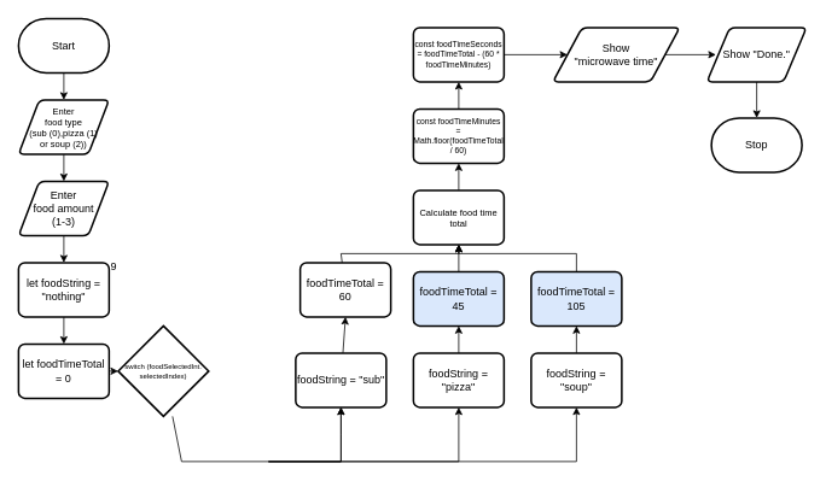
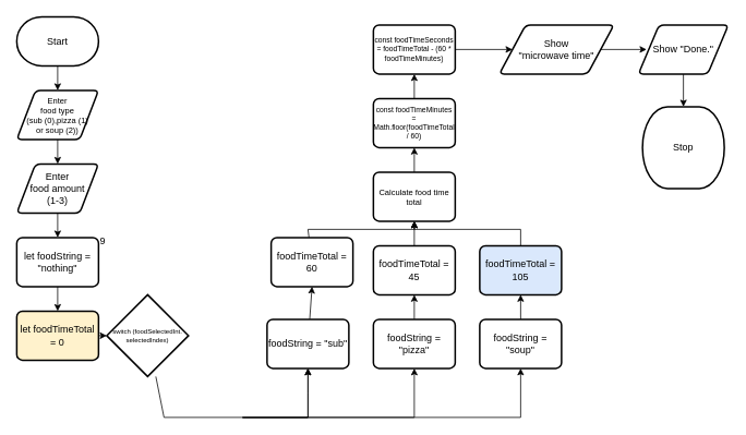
  <mxCell id="0" />
  <mxCell id="1" parent="0" />
  <mxCell id="2" style="edgeStyle=none;html=1;entryX=0.5;entryY=0;entryDx=0;entryDy=0;" parent="1" target="4" edge="1"><mxGeometry relative="1" as="geometry"><mxPoint x="70" y="80" as="sourcePoint" /></mxGeometry></mxCell>
  <mxCell id="3" style="edgeStyle=none;html=1;entryX=0.5;entryY=0;entryDx=0;entryDy=0;" parent="1" source="4" target="18" edge="1"><mxGeometry relative="1" as="geometry" /></mxCell>
  <mxCell id="4" value="Enter&lt;br style=&quot;font-size: 10px;&quot;&gt;food type&lt;br style=&quot;font-size: 10px;&quot;&gt;(sub (0),pizza (1)&lt;br&gt;or soup (2))" style="shape=parallelogram;html=1;strokeWidth=2;perimeter=parallelogramPerimeter;whiteSpace=wrap;rounded=1;arcSize=12;size=0.23;fontSize=10;" parent="1" vertex="1"><mxGeometry x="20" y="110" width="100" height="60" as="geometry" /></mxCell>
  <mxCell id="5" style="edgeStyle=none;html=1;" parent="1" source="6" edge="1"><mxGeometry relative="1" as="geometry"><mxPoint x="70" y="380" as="targetPoint" /></mxGeometry></mxCell>
  <mxCell id="6" value="let foodString = &quot;nothing&quot;" style="rounded=1;whiteSpace=wrap;html=1;absoluteArcSize=1;arcSize=14;strokeWidth=2;" parent="1" vertex="1"><mxGeometry x="20" y="290" width="100" height="60" as="geometry" /></mxCell>
  <mxCell id="7" style="edgeStyle=none;html=1;" edge="1" parent="1" source="8"><mxGeometry relative="1" as="geometry"><mxPoint x="790" y="60" as="targetPoint" /></mxGeometry></mxCell>
  <mxCell id="8" value="Show &lt;br&gt;&quot;microwave time&quot;" style="shape=parallelogram;html=1;strokeWidth=2;perimeter=parallelogramPerimeter;whiteSpace=wrap;rounded=1;arcSize=12;size=0.23;" parent="1" vertex="1"><mxGeometry x="610" y="30" width="140" height="60" as="geometry" /></mxCell>
  <mxCell id="9" style="edgeStyle=none;html=1;entryX=0.5;entryY=0;entryDx=0;entryDy=0;entryPerimeter=0;" edge="1" parent="1" source="10" target="40"><mxGeometry relative="1" as="geometry" /></mxCell>
  <mxCell id="10" value="Show &quot;Done.&quot;" style="shape=parallelogram;html=1;strokeWidth=2;perimeter=parallelogramPerimeter;whiteSpace=wrap;rounded=1;arcSize=12;size=0.23;" parent="1" vertex="1"><mxGeometry x="780" y="30" width="110" height="60" as="geometry" /></mxCell>
  <mxCell id="11" style="edgeStyle=none;html=1;entryX=0.5;entryY=1;entryDx=0;entryDy=0;fontSize=10;rounded=0;" parent="1" target="22" edge="1"><mxGeometry relative="1" as="geometry"><Array as="points"><mxPoint x="376" y="510" /></Array><mxPoint x="296" y="510" as="sourcePoint" /></mxGeometry></mxCell>
  <mxCell id="12" style="edgeStyle=none;rounded=0;html=1;entryX=0.5;entryY=1;entryDx=0;entryDy=0;fontSize=10;" parent="1" target="26" edge="1"><mxGeometry relative="1" as="geometry"><Array as="points"><mxPoint x="506" y="510" /></Array><mxPoint x="296" y="510" as="sourcePoint" /></mxGeometry></mxCell>
  <mxCell id="13" style="edgeStyle=none;rounded=0;html=1;entryX=0.5;entryY=1;entryDx=0;entryDy=0;fontSize=10;" parent="1" target="30" edge="1"><mxGeometry relative="1" as="geometry"><Array as="points"><mxPoint x="636" y="510" /></Array><mxPoint x="296" y="510" as="sourcePoint" /></mxGeometry></mxCell>
  <mxCell id="14" style="edgeStyle=none;html=1;entryX=0.5;entryY=1;entryDx=0;entryDy=0;rounded=0;" edge="1" parent="1" source="15" target="22"><mxGeometry relative="1" as="geometry"><Array as="points"><mxPoint x="200" y="510" /><mxPoint x="376" y="510" /><mxPoint x="376" y="480" /></Array></mxGeometry></mxCell>
  <mxCell id="15" value="switch (foodSelectedInt.&lt;br&gt;selectedIndex)" style="strokeWidth=2;html=1;shape=mxgraph.flowchart.decision;whiteSpace=wrap;fontSize=8;" parent="1" vertex="1"><mxGeometry x="130" y="360" width="100" height="100" as="geometry" /></mxCell>
  <mxCell id="16" value="9" style="text;html=1;align=center;verticalAlign=middle;resizable=0;points=[];autosize=1;strokeColor=none;fillColor=none;fontSize=12;" parent="1" vertex="1"><mxGeometry x="110" y="280" width="30" height="30" as="geometry" /></mxCell>
  <mxCell id="17" style="edgeStyle=none;html=1;entryX=0.5;entryY=0;entryDx=0;entryDy=0;" parent="1" source="18" target="6" edge="1"><mxGeometry relative="1" as="geometry" /></mxCell>
  <mxCell id="18" value="Enter&lt;br&gt;food amount&lt;br&gt;(1-3)" style="shape=parallelogram;html=1;strokeWidth=2;perimeter=parallelogramPerimeter;whiteSpace=wrap;rounded=1;arcSize=12;size=0.23;" parent="1" vertex="1"><mxGeometry x="20" y="200" width="100" height="60" as="geometry" /></mxCell>
  <mxCell id="19" style="edgeStyle=none;html=1;entryX=0;entryY=0.5;entryDx=0;entryDy=0;entryPerimeter=0;" parent="1" source="20" target="15" edge="1"><mxGeometry relative="1" as="geometry" /></mxCell>
- <mxCell id="20" value="let foodTimeTotal = 0" style="rounded=1;whiteSpace=wrap;html=1;absoluteArcSize=1;arcSize=14;strokeWidth=2;" parent="1" vertex="1"><mxGeometry x="20" y="380" width="100" height="60" as="geometry" /></mxCell>
+ <mxCell id="20" value="let foodTimeTotal = 0" style="rounded=1;whiteSpace=wrap;html=1;absoluteArcSize=1;arcSize=14;strokeWidth=2;fillColor=#fff2cc;" parent="1" vertex="1"><mxGeometry x="20" y="380" width="100" height="60" as="geometry" /></mxCell>
  <mxCell id="21" style="edgeStyle=none;html=1;entryX=0.5;entryY=1;entryDx=0;entryDy=0;fontSize=10;" parent="1" source="22" target="24" edge="1"><mxGeometry relative="1" as="geometry" /></mxCell>
  <mxCell id="22" value="foodString = &quot;sub&quot;" style="rounded=1;whiteSpace=wrap;html=1;absoluteArcSize=1;arcSize=14;strokeWidth=2;" parent="1" vertex="1"><mxGeometry x="326" y="390" width="100" height="60" as="geometry" /></mxCell>
  <mxCell id="23" style="edgeStyle=none;rounded=0;html=1;entryX=0.5;entryY=1;entryDx=0;entryDy=0;fontSize=7;" parent="1" source="24" target="34" edge="1"><mxGeometry relative="1" as="geometry"><Array as="points"><mxPoint x="376" y="280" /><mxPoint x="506" y="280" /></Array></mxGeometry></mxCell>
  <mxCell id="24" value="foodTimeTotal = 60" style="rounded=1;whiteSpace=wrap;html=1;absoluteArcSize=1;arcSize=14;strokeWidth=2;" parent="1" vertex="1"><mxGeometry x="331" y="290" width="100" height="60" as="geometry" /></mxCell>
  <mxCell id="25" style="edgeStyle=none;html=1;entryX=0.5;entryY=1;entryDx=0;entryDy=0;fontSize=10;" parent="1" source="26" target="28" edge="1"><mxGeometry relative="1" as="geometry" /></mxCell>
  <mxCell id="26" value="foodString = &quot;pizza&quot;" style="rounded=1;whiteSpace=wrap;html=1;absoluteArcSize=1;arcSize=14;strokeWidth=2;" parent="1" vertex="1"><mxGeometry x="456" y="390" width="100" height="60" as="geometry" /></mxCell>
  <mxCell id="27" style="edgeStyle=none;rounded=0;html=1;entryX=0.5;entryY=1;entryDx=0;entryDy=0;fontSize=7;" parent="1" source="28" target="34" edge="1"><mxGeometry relative="1" as="geometry" /></mxCell>
- <mxCell id="28" value="foodTimeTotal = 45" style="rounded=1;whiteSpace=wrap;html=1;absoluteArcSize=1;arcSize=14;strokeWidth=2;fillColor=#dae8fc;" parent="1" vertex="1"><mxGeometry x="456" y="300" width="100" height="60" as="geometry" /></mxCell>
+ <mxCell id="28" value="foodTimeTotal = 45" style="rounded=1;whiteSpace=wrap;html=1;absoluteArcSize=1;arcSize=14;strokeWidth=2;" parent="1" vertex="1"><mxGeometry x="456" y="300" width="100" height="60" as="geometry" /></mxCell>
  <mxCell id="29" style="edgeStyle=none;html=1;entryX=0.5;entryY=1;entryDx=0;entryDy=0;fontSize=10;" parent="1" source="30" target="32" edge="1"><mxGeometry relative="1" as="geometry" /></mxCell>
  <mxCell id="30" value="foodString = &quot;soup&quot;" style="rounded=1;whiteSpace=wrap;html=1;absoluteArcSize=1;arcSize=14;strokeWidth=2;" parent="1" vertex="1"><mxGeometry x="586" y="390" width="100" height="60" as="geometry" /></mxCell>
  <mxCell id="31" style="edgeStyle=none;rounded=0;html=1;fontSize=7;" parent="1" source="32" edge="1"><mxGeometry relative="1" as="geometry"><mxPoint x="506" y="270" as="targetPoint" /><Array as="points"><mxPoint x="636" y="280" /><mxPoint x="506" y="280" /></Array></mxGeometry></mxCell>
  <mxCell id="32" value="foodTimeTotal = 105" style="rounded=1;whiteSpace=wrap;html=1;absoluteArcSize=1;arcSize=14;strokeWidth=2;fillColor=#dae8fc;" parent="1" vertex="1"><mxGeometry x="586" y="300" width="100" height="60" as="geometry" /></mxCell>
  <mxCell id="33" style="edgeStyle=none;rounded=0;html=1;fontSize=9;" parent="1" source="34" target="36" edge="1"><mxGeometry relative="1" as="geometry" /></mxCell>
  <mxCell id="34" value="&lt;font style=&quot;font-size: 10px;&quot;&gt;Calculate food time total&lt;/font&gt;" style="rounded=1;whiteSpace=wrap;html=1;absoluteArcSize=1;arcSize=14;strokeWidth=2;fontSize=7;" parent="1" vertex="1"><mxGeometry x="456" y="210" width="100" height="60" as="geometry" /></mxCell>
  <mxCell id="35" style="edgeStyle=none;rounded=0;html=1;fontSize=9;" parent="1" source="36" target="38" edge="1"><mxGeometry relative="1" as="geometry" /></mxCell>
  <mxCell id="36" value="const foodTimeMinutes = Math.floor(foodTimeTotal / 60)" style="rounded=1;whiteSpace=wrap;html=1;absoluteArcSize=1;arcSize=14;strokeWidth=2;fontSize=9;" parent="1" vertex="1"><mxGeometry x="456" y="120" width="100" height="60" as="geometry" /></mxCell>
  <mxCell id="37" style="edgeStyle=none;html=1;" edge="1" parent="1" source="38" target="8"><mxGeometry relative="1" as="geometry" /></mxCell>
  <mxCell id="38" value="const foodTimeSeconds = foodTimeTotal - (60 * foodTimeMinutes)" style="rounded=1;whiteSpace=wrap;html=1;absoluteArcSize=1;arcSize=14;strokeWidth=2;fontSize=9;" parent="1" vertex="1"><mxGeometry x="456" y="30" width="100" height="60" as="geometry" /></mxCell>
  <mxCell id="39" value="Start" style="strokeWidth=2;html=1;shape=mxgraph.flowchart.terminator;whiteSpace=wrap;" vertex="1" parent="1"><mxGeometry x="20" y="20" width="100" height="60" as="geometry" /></mxCell>
- <mxCell id="40" value="Stop" style="strokeWidth=2;html=1;shape=mxgraph.flowchart.terminator;whiteSpace=wrap;" vertex="1" parent="1"><mxGeometry x="785" y="130" width="100" height="60" as="geometry" /></mxCell>
+ <mxCell id="40" value="Stop" style="strokeWidth=2;html=1;shape=mxgraph.flowchart.terminator;whiteSpace=wrap;" vertex="1" parent="1"><mxGeometry x="785" y="130" width="100" height="100" as="geometry" /></mxCell>
